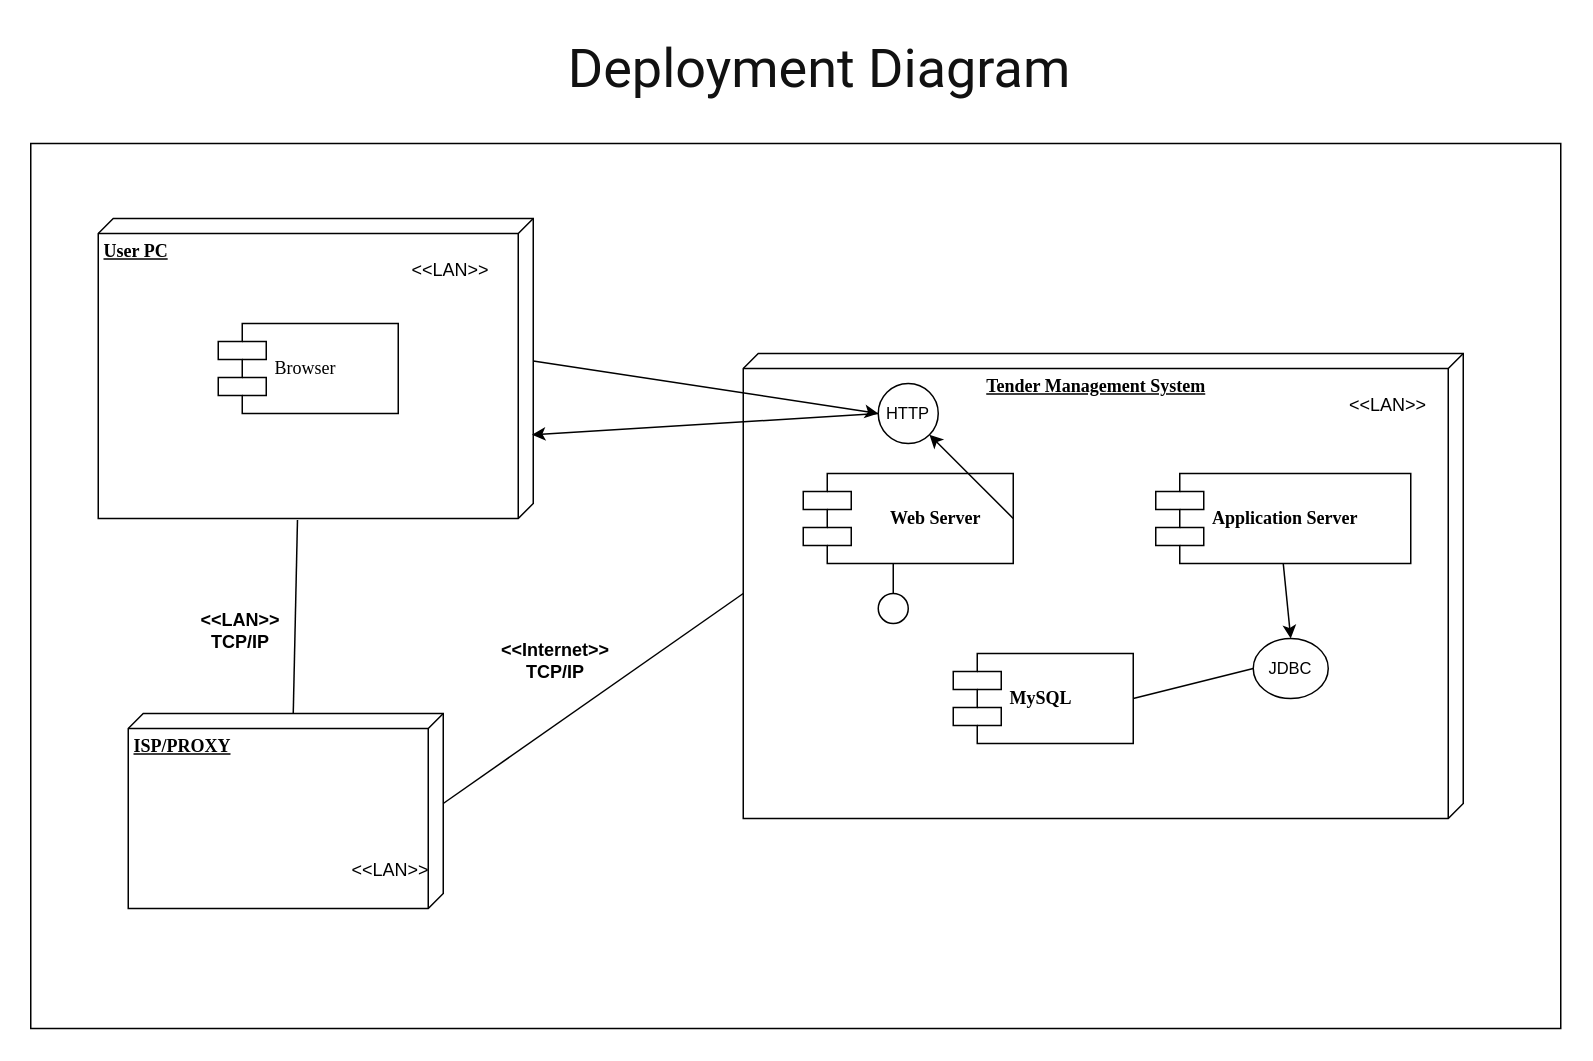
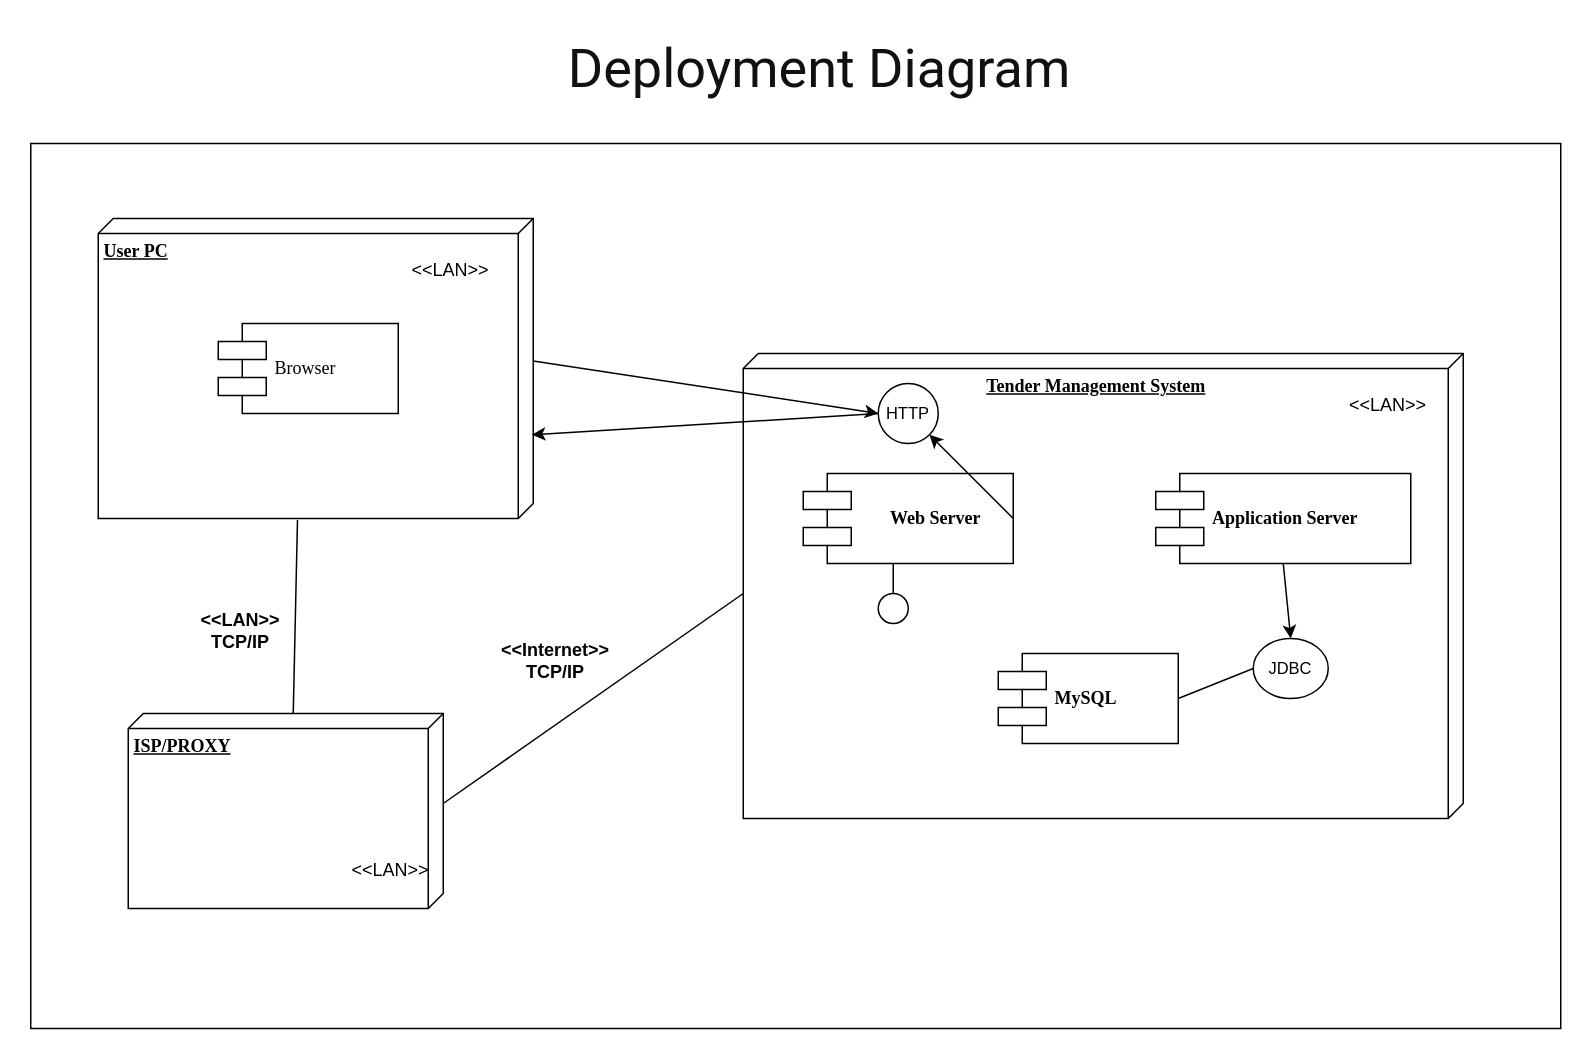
  <mxCell id="0" />
  <mxCell id="1" parent="0" />
  <mxCell id="2" value="&lt;b&gt;User PC&lt;/b&gt;" style="verticalAlign=top;align=left;spacingTop=8;spacingLeft=2;spacingRight=12;shape=cube;size=10;direction=south;fontStyle=4;html=1;rounded=0;shadow=0;comic=0;labelBackgroundColor=none;strokeWidth=1;fontFamily=Verdana;fontSize=12;fillColor=none;container=0;" parent="1" vertex="1"><mxGeometry x="65" y="145" width="290" height="200" as="geometry" /></mxCell>
  <mxCell id="3" value="&lt;b&gt;Tender Management System&lt;/b&gt;" style="verticalAlign=top;align=center;spacingTop=8;spacingLeft=2;spacingRight=12;shape=cube;size=10;direction=south;fontStyle=4;html=1;rounded=0;shadow=0;comic=0;labelBackgroundColor=none;strokeWidth=1;fontFamily=Verdana;fontSize=12;fillColor=none;container=0;" parent="1" vertex="1"><mxGeometry x="495" y="235" width="480" height="310" as="geometry" /></mxCell>
  <mxCell id="4" value="&lt;b&gt;ISP/PROXY&lt;/b&gt;" style="verticalAlign=top;align=left;spacingTop=8;spacingLeft=2;spacingRight=12;shape=cube;size=10;direction=south;fontStyle=4;html=1;rounded=0;shadow=0;comic=0;labelBackgroundColor=none;strokeWidth=1;fontFamily=Verdana;fontSize=12;fillColor=none;container=0;" parent="1" vertex="1"><mxGeometry x="85" y="475" width="210" height="130" as="geometry" /></mxCell>
  <mxCell id="5" value="Browser" style="shape=component;align=left;spacingLeft=36;rounded=0;shadow=0;comic=0;labelBackgroundColor=none;strokeWidth=1;fontFamily=Verdana;fontSize=12;html=1;fillColor=none;container=0;" parent="1" vertex="1"><mxGeometry x="145" y="215" width="120" height="60" as="geometry" /></mxCell>
  <mxCell id="6" value="&lt;b&gt;Web Server&lt;/b&gt;" style="shape=component;align=center;spacingLeft=36;rounded=0;shadow=0;comic=0;labelBackgroundColor=none;strokeWidth=1;fontFamily=Verdana;fontSize=12;html=1;fillColor=none;container=0;" parent="1" vertex="1"><mxGeometry x="535" y="315" width="140" height="60" as="geometry" /></mxCell>
  <mxCell id="7" value="" style="ellipse;whiteSpace=wrap;html=1;rounded=0;shadow=0;comic=0;labelBackgroundColor=none;strokeWidth=1;fontFamily=Verdana;fontSize=12;align=center;fillColor=none;container=0;" parent="1" vertex="1"><mxGeometry x="585" y="395" width="20" height="20" as="geometry" /></mxCell>
  <mxCell id="8" style="edgeStyle=elbowEdgeStyle;rounded=0;html=1;labelBackgroundColor=none;startArrow=none;startFill=0;startSize=8;endArrow=none;endFill=0;endSize=16;fontFamily=Verdana;fontSize=12;fillColor=none;" parent="1" source="7" target="6" edge="1"><mxGeometry relative="1" as="geometry" /></mxCell>
  <mxCell id="9" style="rounded=0;html=1;labelBackgroundColor=none;startArrow=none;startFill=0;startSize=8;endArrow=none;endFill=0;endSize=16;fontFamily=Verdana;fontSize=12;entryX=0;entryY=0;entryDx=160;entryDy=480.0;entryPerimeter=0;exitX=0;exitY=0;exitDx=60;exitDy=0;exitPerimeter=0;fillColor=none;" parent="1" source="4" target="3" edge="1"><mxGeometry relative="1" as="geometry" /></mxCell>
  <mxCell id="10" style="rounded=0;html=1;labelBackgroundColor=none;startArrow=none;startFill=0;startSize=8;endArrow=none;endFill=0;endSize=16;fontFamily=Verdana;fontSize=12;exitX=0;exitY=0;exitDx=0;exitDy=100;exitPerimeter=0;entryX=1.005;entryY=0.542;entryDx=0;entryDy=0;entryPerimeter=0;fillColor=none;" parent="1" source="4" target="2" edge="1"><mxGeometry relative="1" as="geometry"><mxPoint x="175" y="455" as="sourcePoint" /></mxGeometry></mxCell>
  <mxCell id="11" value="&amp;lt;&amp;lt;LAN&amp;gt;&amp;gt;" style="text;html=1;fillColor=none;align=center;verticalAlign=middle;whiteSpace=wrap;rounded=0;container=0;" parent="1" vertex="1"><mxGeometry x="270" y="165" width="60" height="30" as="geometry" /></mxCell>
  <mxCell id="12" value="&amp;lt;&amp;lt;LAN&amp;gt;&amp;gt;" style="text;html=1;fillColor=none;align=center;verticalAlign=middle;whiteSpace=wrap;rounded=0;container=0;" parent="1" vertex="1"><mxGeometry x="225" y="565" width="70" height="30" as="geometry" /></mxCell>
  <mxCell id="13" value="&lt;b&gt;&amp;lt;&amp;lt;LAN&amp;gt;&amp;gt;&lt;br&gt;TCP/IP&lt;/b&gt;" style="text;html=1;fillColor=none;align=center;verticalAlign=middle;whiteSpace=wrap;rounded=0;container=0;" parent="1" vertex="1"><mxGeometry x="125" y="405" width="70" height="30" as="geometry" /></mxCell>
  <mxCell id="14" value="&lt;b&gt;Application Server&lt;/b&gt;" style="shape=component;align=left;spacingLeft=36;rounded=0;shadow=0;comic=0;labelBackgroundColor=none;strokeWidth=1;fontFamily=Verdana;fontSize=12;html=1;fillColor=none;container=0;" parent="1" vertex="1"><mxGeometry x="770" y="315" width="170" height="60" as="geometry" /></mxCell>
- <mxCell id="15" value="&lt;b&gt;MySQL&lt;/b&gt;" style="shape=component;align=left;spacingLeft=36;rounded=0;shadow=0;comic=0;labelBackgroundColor=none;strokeWidth=1;fontFamily=Verdana;fontSize=12;html=1;fillColor=none;container=0;" parent="1" vertex="1"><mxGeometry x="635" y="435" width="120" height="60" as="geometry" /></mxCell>
+ <mxCell id="15" value="&lt;b&gt;MySQL&lt;/b&gt;" style="shape=component;align=left;spacingLeft=36;rounded=0;shadow=0;comic=0;labelBackgroundColor=none;strokeWidth=1;fontFamily=Verdana;fontSize=12;html=1;fillColor=none;container=0;" parent="1" vertex="1"><mxGeometry x="665" y="435" width="120" height="60" as="geometry" /></mxCell>
  <mxCell id="16" value="&lt;font style=&quot;font-size: 11px;&quot;&gt;JDBC&lt;/font&gt;" style="ellipse;whiteSpace=wrap;html=1;aspect=fixed;fillColor=none;container=0;" parent="1" vertex="1"><mxGeometry x="835" y="425" width="50" height="40" as="geometry" /></mxCell>
  <mxCell id="17" value="" style="endArrow=classic;html=1;rounded=0;fontSize=11;entryX=0.5;entryY=0;entryDx=0;entryDy=0;exitX=0.5;exitY=1;exitDx=0;exitDy=0;fillColor=none;" parent="1" source="14" target="16" edge="1"><mxGeometry width="50" height="50" relative="1" as="geometry"><mxPoint x="515" y="395" as="sourcePoint" /><mxPoint x="565" y="345" as="targetPoint" /></mxGeometry></mxCell>
  <mxCell id="18" value="" style="endArrow=none;html=1;rounded=0;fontSize=11;entryX=0;entryY=0.5;entryDx=0;entryDy=0;exitX=1;exitY=0.5;exitDx=0;exitDy=0;fillColor=none;" parent="1" source="15" target="16" edge="1"><mxGeometry width="50" height="50" relative="1" as="geometry"><mxPoint x="515" y="395" as="sourcePoint" /><mxPoint x="565" y="345" as="targetPoint" /></mxGeometry></mxCell>
  <mxCell id="19" value="" style="endArrow=classic;html=1;rounded=0;fontSize=11;exitX=1;exitY=0.5;exitDx=0;exitDy=0;fillColor=none;" parent="1" source="6" target="20" edge="1"><mxGeometry width="50" height="50" relative="1" as="geometry"><mxPoint x="865" y="370" as="sourcePoint" /><mxPoint x="865" y="435" as="targetPoint" /></mxGeometry></mxCell>
  <mxCell id="20" value="&lt;font style=&quot;font-size: 11px;&quot;&gt;HTTP&lt;/font&gt;" style="ellipse;whiteSpace=wrap;html=1;aspect=fixed;fillColor=none;container=0;" parent="1" vertex="1"><mxGeometry x="585" y="255" width="40" height="40" as="geometry" /></mxCell>
  <mxCell id="21" value="" style="endArrow=classic;html=1;rounded=0;fontSize=11;exitX=0;exitY=0;exitDx=95;exitDy=0;exitPerimeter=0;entryX=0;entryY=0.5;entryDx=0;entryDy=0;fillColor=none;" parent="1" source="2" target="20" edge="1"><mxGeometry width="50" height="50" relative="1" as="geometry"><mxPoint x="565" y="335" as="sourcePoint" /><mxPoint x="425" y="285" as="targetPoint" /></mxGeometry></mxCell>
  <mxCell id="22" value="" style="endArrow=classic;html=1;rounded=0;fontSize=11;exitX=0;exitY=0.5;exitDx=0;exitDy=0;entryX=0.721;entryY=0.003;entryDx=0;entryDy=0;entryPerimeter=0;fillColor=none;" parent="1" source="20" target="2" edge="1"><mxGeometry width="50" height="50" relative="1" as="geometry"><mxPoint x="365" y="250" as="sourcePoint" /><mxPoint x="595" y="285" as="targetPoint" /></mxGeometry></mxCell>
  <mxCell id="23" value="&amp;lt;&amp;lt;LAN&amp;gt;&amp;gt;" style="text;html=1;fillColor=none;align=center;verticalAlign=middle;whiteSpace=wrap;rounded=0;container=0;" parent="1" vertex="1"><mxGeometry x="895" y="255" width="60" height="30" as="geometry" /></mxCell>
  <mxCell id="24" value="&lt;b&gt;&amp;lt;&amp;lt;Internet&amp;gt;&amp;gt;&lt;br&gt;TCP/IP&lt;/b&gt;" style="text;html=1;fillColor=none;align=center;verticalAlign=middle;whiteSpace=wrap;rounded=0;container=0;" parent="1" vertex="1"><mxGeometry x="335" y="425" width="70" height="30" as="geometry" /></mxCell>
  <mxCell id="25" value="" style="rounded=0;whiteSpace=wrap;html=1;strokeWidth=1;fontSize=27;fillColor=none;container=0;" parent="1" vertex="1"><mxGeometry x="20" y="95" width="1020" height="590" as="geometry" /></mxCell>
  <mxCell id="26" value="&lt;h1 style=&quot;margin-top: 0px; color: rgb(17, 17, 17); font-weight: 400; font-family: Roboto, Arial, sans-serif; line-height: 1.3; margin-bottom: 0px; text-align: left; background-color: rgb(255, 255, 255);&quot; class=&quot;nova-legacy-e-text nova-legacy-e-text--size-m nova-legacy-e-text--family-display nova-legacy-e-text--spacing-none nova-legacy-e-text--color-inherit&quot;&gt;&lt;font style=&quot;font-size: 36px;&quot;&gt;Deployment Diagram&amp;nbsp;&lt;/font&gt;&lt;/h1&gt;" style="text;strokeColor=none;fillColor=none;html=1;fontSize=27;fontStyle=1;verticalAlign=middle;align=center;container=0;" parent="1" vertex="1"><mxGeometry x="315" y="20" width="470" height="40" as="geometry" /></mxCell>
